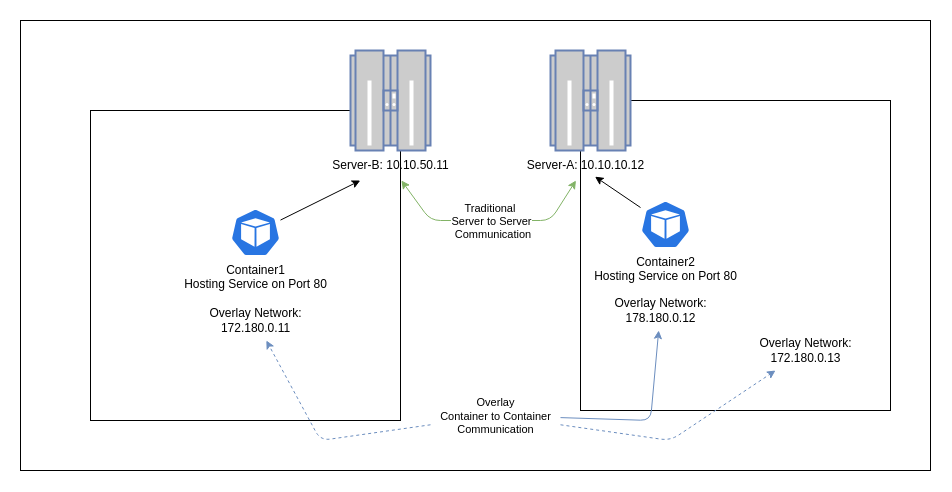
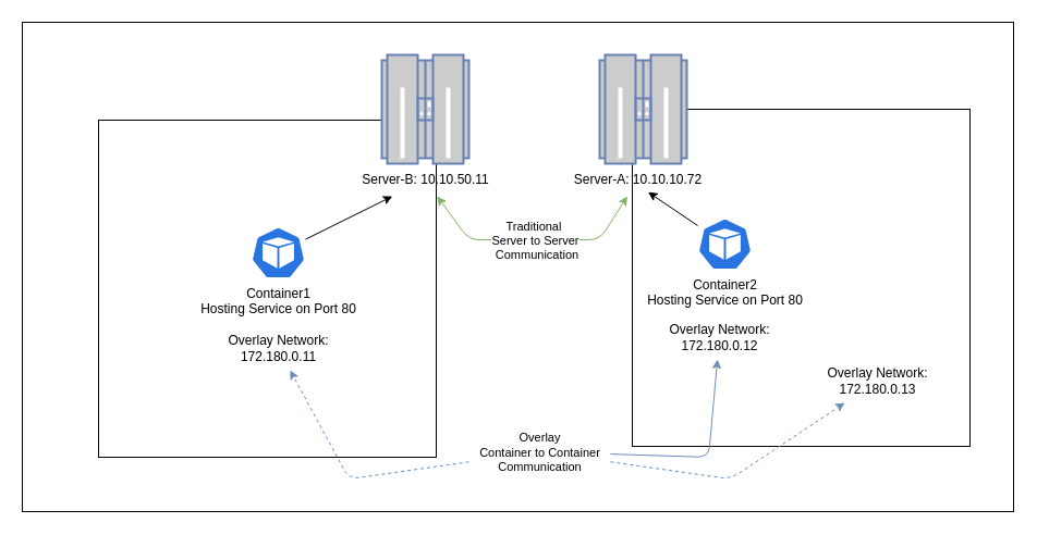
  <mxCell id="0" />
  <mxCell id="1" parent="0" />
  <mxCell id="2" value="" style="rounded=0;whiteSpace=wrap;html=1;" parent="1" vertex="1"><mxGeometry x="20" y="20" width="910" height="450" as="geometry" /></mxCell>
  <mxCell id="3" value="" style="whiteSpace=wrap;html=1;aspect=fixed;" parent="1" vertex="1"><mxGeometry x="90" y="110" width="310" height="310" as="geometry" /></mxCell>
  <mxCell id="4" value="" style="fontColor=#0066CC;verticalAlign=top;verticalLabelPosition=bottom;labelPosition=center;align=center;html=1;outlineConnect=0;fillColor=#CCCCCC;strokeColor=#6881B3;gradientColor=none;gradientDirection=north;strokeWidth=2;shape=mxgraph.networks.mainframe;" parent="1" vertex="1"><mxGeometry x="350" y="50" width="80" height="100" as="geometry" /></mxCell>
  <mxCell id="5" style="edgeStyle=none;html=1;" parent="1" source="6" target="9" edge="1"><mxGeometry relative="1" as="geometry" /></mxCell>
  <mxCell id="6" value="Container1&lt;div&gt;Hosting Service on Port 80&lt;/div&gt;" style="aspect=fixed;sketch=0;html=1;dashed=0;whitespace=wrap;verticalLabelPosition=bottom;verticalAlign=top;fillColor=#2875E2;strokeColor=#ffffff;points=[[0.005,0.63,0],[0.1,0.2,0],[0.9,0.2,0],[0.5,0,0],[0.995,0.63,0],[0.72,0.99,0],[0.5,1,0],[0.28,0.99,0]];shape=mxgraph.kubernetes.icon2;prIcon=pod" parent="1" vertex="1"><mxGeometry x="230" y="208" width="50" height="48" as="geometry" /></mxCell>
  <mxCell id="7" style="edgeStyle=none;html=1;startArrow=classic;startFill=1;fillColor=#d5e8d4;strokeColor=#82b366;" parent="1" source="9" target="13" edge="1"><mxGeometry relative="1" as="geometry"><Array as="points"><mxPoint x="430" y="220" /><mxPoint x="550" y="220" /></Array></mxGeometry></mxCell>
  <mxCell id="8" value="Traditional&amp;nbsp;&lt;div&gt;Server to Server&lt;/div&gt;&lt;div&gt;&amp;nbsp;Communication&lt;/div&gt;" style="edgeLabel;html=1;align=center;verticalAlign=middle;resizable=0;points=[];" vertex="1" connectable="0" parent="7"><mxGeometry x="0.216" y="-1" relative="1" as="geometry"><mxPoint x="-22" y="-1" as="offset" /></mxGeometry></mxCell>
  <mxCell id="9" value="Server-B: 10.10.50.11" style="text;html=1;align=center;verticalAlign=middle;resizable=0;points=[];autosize=1;strokeColor=none;fillColor=none;" parent="1" vertex="1"><mxGeometry x="320" y="150" width="140" height="30" as="geometry" /></mxCell>
  <mxCell id="10" value="" style="whiteSpace=wrap;html=1;aspect=fixed;" parent="1" vertex="1"><mxGeometry x="580" y="100" width="310" height="310" as="geometry" /></mxCell>
  <mxCell id="11" value="" style="fontColor=#0066CC;verticalAlign=top;verticalLabelPosition=bottom;labelPosition=center;align=center;html=1;outlineConnect=0;fillColor=#CCCCCC;strokeColor=#6881B3;gradientColor=none;gradientDirection=north;strokeWidth=2;shape=mxgraph.networks.mainframe;" parent="1" vertex="1"><mxGeometry x="550" y="50" width="80" height="100" as="geometry" /></mxCell>
  <mxCell id="12" value="Container2&lt;div&gt;Hosting Service on Port 80&lt;/div&gt;" style="aspect=fixed;sketch=0;html=1;dashed=0;whitespace=wrap;verticalLabelPosition=bottom;verticalAlign=top;fillColor=#2875E2;strokeColor=#ffffff;points=[[0.005,0.63,0],[0.1,0.2,0],[0.9,0.2,0],[0.5,0,0],[0.995,0.63,0],[0.72,0.99,0],[0.5,1,0],[0.28,0.99,0]];shape=mxgraph.kubernetes.icon2;prIcon=pod" parent="1" vertex="1"><mxGeometry x="640" y="200" width="50" height="48" as="geometry" /></mxCell>
- <mxCell id="13" value="Server-A: 10.10.10.12" style="text;html=1;align=center;verticalAlign=middle;resizable=0;points=[];autosize=1;strokeColor=none;fillColor=none;" parent="1" vertex="1"><mxGeometry x="515" y="150" width="140" height="30" as="geometry" /></mxCell>
+ <mxCell id="13" value="Server-A: 10.10.10.72" style="text;html=1;align=center;verticalAlign=middle;resizable=0;points=[];autosize=1;strokeColor=none;fillColor=none;" parent="1" vertex="1"><mxGeometry x="515" y="150" width="140" height="30" as="geometry" /></mxCell>
  <mxCell id="14" value="Overlay Network:&lt;div&gt;172.180.0.11&lt;/div&gt;" style="text;html=1;align=center;verticalAlign=middle;resizable=0;points=[];autosize=1;strokeColor=none;fillColor=none;" parent="1" vertex="1"><mxGeometry x="195" y="300" width="120" height="40" as="geometry" /></mxCell>
- <mxCell id="15" value="Overlay Network:&lt;div&gt;178.180.0.12&lt;/div&gt;" style="text;html=1;align=center;verticalAlign=middle;resizable=0;points=[];autosize=1;strokeColor=none;fillColor=none;" parent="1" vertex="1"><mxGeometry x="600" y="290" width="120" height="40" as="geometry" /></mxCell>
+ <mxCell id="15" value="Overlay Network:&lt;div&gt;172.180.0.12&lt;/div&gt;" style="text;html=1;align=center;verticalAlign=middle;resizable=0;points=[];autosize=1;strokeColor=none;fillColor=none;" parent="1" vertex="1"><mxGeometry x="600" y="290" width="120" height="40" as="geometry" /></mxCell>
  <mxCell id="16" style="edgeStyle=none;html=1;entryX=0.568;entryY=0.872;entryDx=0;entryDy=0;entryPerimeter=0;" parent="1" source="12" target="13" edge="1"><mxGeometry relative="1" as="geometry" /></mxCell>
  <mxCell id="17" value="Overlay Network:&lt;div&gt;172.180.0.13&lt;/div&gt;" style="text;html=1;align=center;verticalAlign=middle;resizable=0;points=[];autosize=1;strokeColor=none;fillColor=none;" vertex="1" parent="1"><mxGeometry x="745" y="330" width="120" height="40" as="geometry" /></mxCell>
  <mxCell id="18" style="edgeStyle=none;html=1;dashed=1;fillColor=#dae8fc;strokeColor=#6c8ebf;" edge="1" parent="1" source="21" target="14"><mxGeometry relative="1" as="geometry"><Array as="points"><mxPoint x="320" y="440" /></Array></mxGeometry></mxCell>
  <mxCell id="19" style="edgeStyle=none;html=1;dashed=0;fillColor=#dae8fc;strokeColor=#6c8ebf;" edge="1" parent="1" source="21" target="15"><mxGeometry relative="1" as="geometry"><Array as="points"><mxPoint x="650" y="420" /></Array></mxGeometry></mxCell>
  <mxCell id="20" style="edgeStyle=none;html=1;dashed=1;fillColor=#dae8fc;strokeColor=#6c8ebf;" edge="1" parent="1" source="21" target="17"><mxGeometry relative="1" as="geometry"><Array as="points"><mxPoint x="670" y="440" /></Array></mxGeometry></mxCell>
  <mxCell id="21" value="&lt;span style=&quot;color: rgb(0, 0, 0); font-size: 11px; background-color: rgb(255, 255, 255);&quot;&gt;Overlay&lt;/span&gt;&lt;div style=&quot;font-size: 11px;&quot;&gt;Container to Container&lt;/div&gt;&lt;div style=&quot;font-size: 11px;&quot;&gt;Communication&lt;/div&gt;" style="text;html=1;align=center;verticalAlign=middle;resizable=0;points=[];autosize=1;strokeColor=none;fillColor=none;" vertex="1" parent="1"><mxGeometry x="430" y="390" width="130" height="50" as="geometry" /></mxCell>
